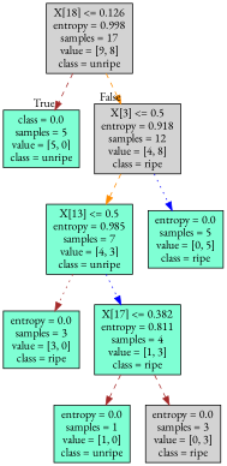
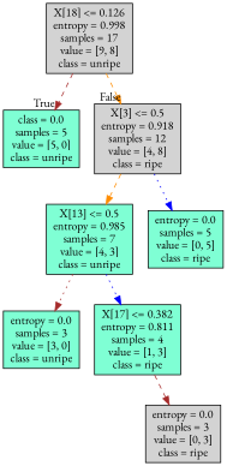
  digraph {
    fontname="EB Garamond"
    node [fillcolor=aquamarine fontname="EB Garamond" shape=box style=filled]
    edge [color=brown fontname="EB Garamond" style=dashed]
    n1 [fillcolor=lightgrey label="X[18] <= 0.126\nentropy = 0.998\nsamples = 17\nvalue = [9, 8]\nclass = unripe"]
    n2 [label="class = 0.0\nsamples = 5\nvalue = [5, 0]\nclass = unripe"]
    n3 [fillcolor=lightgrey label="X[3] <= 0.5\nentropy = 0.918\nsamples = 12\nvalue = [4, 8]\nclass = ripe"]
    n4 [label="X[13] <= 0.5\nentropy = 0.985\nsamples = 7\nvalue = [4, 3]\nclass = unripe"]
    n5 [label="entropy = 0.0\nsamples = 5\nvalue = [0, 5]\nclass = ripe"]
-   n6 [label="entropy = 0.0\nsamples = 3\nvalue = [3, 0]\nclass = ripe"]
+   n6 [label="entropy = 0.0\nsamples = 3\nvalue = [3, 0]\nclass = unripe"]
    n7 [label="X[17] <= 0.382\nentropy = 0.811\nsamples = 4\nvalue = [1, 3]\nclass = ripe"]
-   n8 [label="entropy = 0.0\nsamples = 1\nvalue = [1, 0]\nclass = unripe"]
    n9 [fillcolor=lightgrey label="entropy = 0.0\nsamples = 3\nvalue = [0, 3]\nclass = ripe"]
    n1 -> n2 [headlabel=True labelangle=45 labeldistance=2.5]
    n1 -> n3 [color=darkorange headlabel=False labelangle=-45 labeldistance=2.5]
    n3 -> n4 [color=darkorange]
    n3 -> n5 [color=blue style=dotted]
    n4 -> n6 [style=dotted]
    n4 -> n7 [color=blue style=dotted]
-   n7 -> n8
    n7 -> n9
  }
